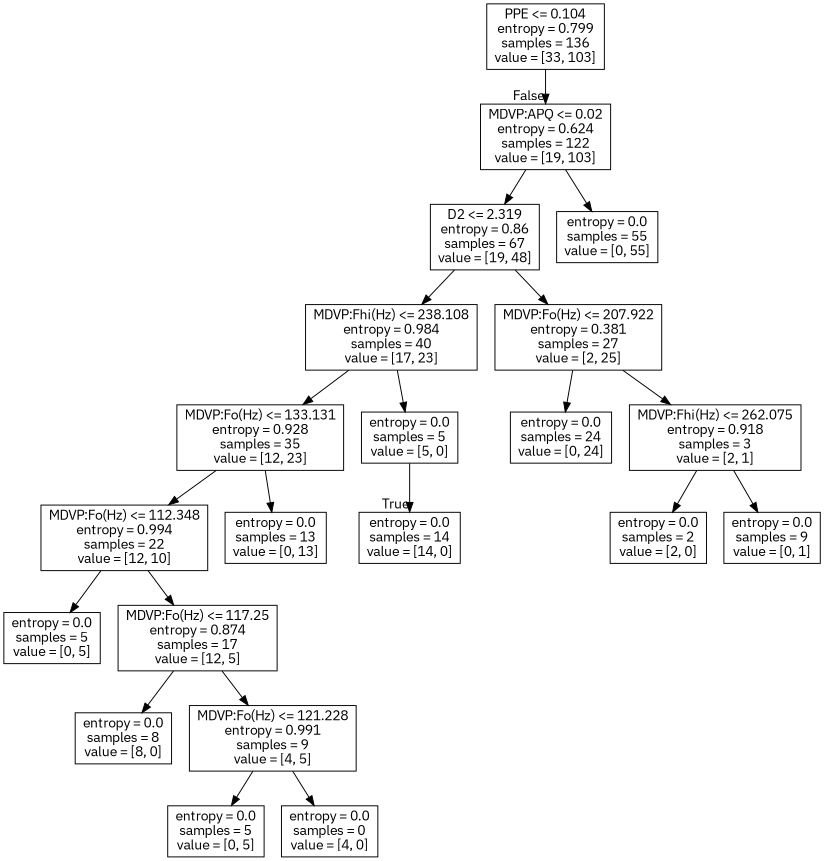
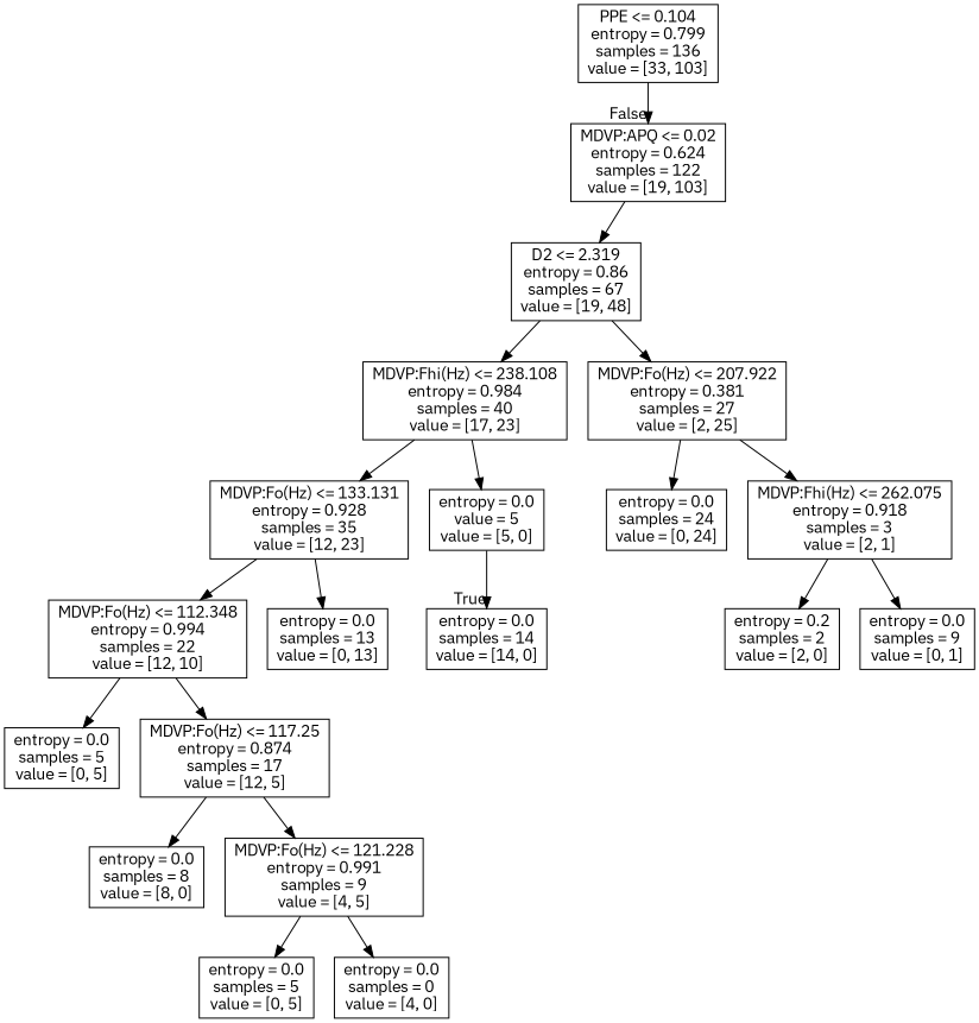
  digraph {
    fontname="IBM Plex Sans"
    node [fontname="IBM Plex Sans" shape=box]
    edge [fontname="IBM Plex Sans"]
    n1 [label="PPE <= 0.104\nentropy = 0.799\nsamples = 136\nvalue = [33, 103]"]
    n2 [label="MDVP:APQ <= 0.02\nentropy = 0.624\nsamples = 122\nvalue = [19, 103]"]
    n3 [label="entropy = 0.0\nsamples = 14\nvalue = [14, 0]"]
    n4 [label="D2 <= 2.319\nentropy = 0.86\nsamples = 67\nvalue = [19, 48]"]
-   n5 [label="entropy = 0.0\nsamples = 55\nvalue = [0, 55]"]
    n6 [label="MDVP:Fhi(Hz) <= 238.108\nentropy = 0.984\nsamples = 40\nvalue = [17, 23]"]
    n7 [label="MDVP:Fo(Hz) <= 207.922\nentropy = 0.381\nsamples = 27\nvalue = [2, 25]"]
    n8 [label="MDVP:Fo(Hz) <= 133.131\nentropy = 0.928\nsamples = 35\nvalue = [12, 23]"]
-   n9 [label="entropy = 0.0\nsamples = 5\nvalue = [5, 0]"]
+   n9 [label="entropy = 0.0\nvalue = 5\nvalue = [5, 0]"]
    n10 [label="entropy = 0.0\nsamples = 24\nvalue = [0, 24]"]
    n11 [label="MDVP:Fhi(Hz) <= 262.075\nentropy = 0.918\nsamples = 3\nvalue = [2, 1]"]
    n12 [label="MDVP:Fo(Hz) <= 112.348\nentropy = 0.994\nsamples = 22\nvalue = [12, 10]"]
    n13 [label="entropy = 0.0\nsamples = 13\nvalue = [0, 13]"]
    n14 [label="entropy = 0.0\nsamples = 5\nvalue = [0, 5]"]
    n15 [label="MDVP:Fo(Hz) <= 117.25\nentropy = 0.874\nsamples = 17\nvalue = [12, 5]"]
    n16 [label="entropy = 0.0\nsamples = 8\nvalue = [8, 0]"]
    n17 [label="MDVP:Fo(Hz) <= 121.228\nentropy = 0.991\nsamples = 9\nvalue = [4, 5]"]
    n18 [label="entropy = 0.0\nsamples = 5\nvalue = [0, 5]"]
    n19 [label="entropy = 0.0\nsamples = 0\nvalue = [4, 0]"]
-   n20 [label="entropy = 0.0\nsamples = 2\nvalue = [2, 0]"]
+   n20 [label="entropy = 0.2\nsamples = 2\nvalue = [2, 0]"]
    n21 [label="entropy = 0.0\nsamples = 9\nvalue = [0, 1]"]
    n1 -> n2 [headlabel=False labelangle=-45 labeldistance=2.5]
    n2 -> n4
-   n2 -> n5
    n4 -> n6
    n4 -> n7
    n6 -> n8
    n6 -> n9
    n7 -> n10
    n7 -> n11
    n8 -> n12
    n8 -> n13
    n9 -> n3 [headlabel=True labelangle=45 labeldistance=2.5]
    n11 -> n20
    n11 -> n21
    n12 -> n14
    n12 -> n15
    n15 -> n16
    n15 -> n17
    n17 -> n18
    n17 -> n19
  }
